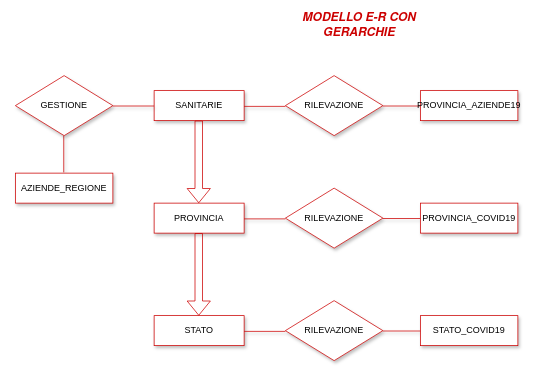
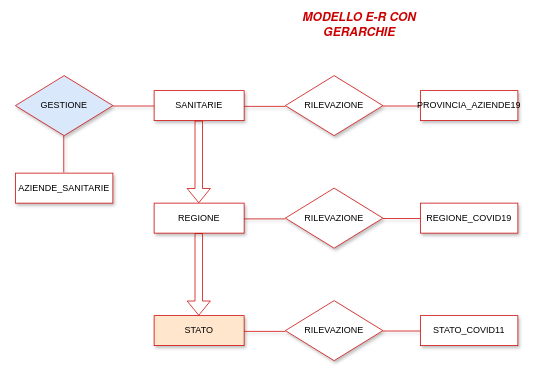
  <mxCell id="0" />
  <mxCell id="1" parent="0" />
  <mxCell id="2" value="SANITARIE" style="rounded=0;whiteSpace=wrap;html=1;strokeColor=#CC0000;shadow=1;" parent="1" vertex="1"><mxGeometry x="205" y="120" width="120" height="40" as="geometry" /></mxCell>
- <mxCell id="3" value="PROVINCIA" style="rounded=0;whiteSpace=wrap;html=1;strokeColor=#CC0000;shadow=1;" parent="1" vertex="1"><mxGeometry x="205" y="270" width="120" height="40" as="geometry" /></mxCell>
+ <mxCell id="3" value="REGIONE" style="rounded=0;whiteSpace=wrap;html=1;strokeColor=#CC0000;shadow=1;" parent="1" vertex="1"><mxGeometry x="205" y="270" width="120" height="40" as="geometry" /></mxCell>
  <mxCell id="4" value="" style="endArrow=none;html=1;exitX=1;exitY=0.5;exitDx=0;exitDy=0;strokeColor=#CC0000;shadow=1;" parent="1" edge="1"><mxGeometry width="50" height="50" relative="1" as="geometry"><mxPoint x="325" y="141" as="sourcePoint" /><mxPoint x="380" y="141" as="targetPoint" /></mxGeometry></mxCell>
  <mxCell id="5" value="RILEVAZIONE" style="rhombus;whiteSpace=wrap;html=1;strokeColor=#CC0000;shadow=1;" parent="1" vertex="1"><mxGeometry x="380" y="100" width="130" height="80" as="geometry" /></mxCell>
  <mxCell id="6" value="&lt;font color=&quot;#cc0000&quot; style=&quot;font-size: 16px&quot;&gt;&lt;i&gt;&lt;b&gt;MODELLO E-R CON GERARCHIE&lt;/b&gt;&lt;/i&gt;&lt;/font&gt;" style="text;html=1;strokeColor=none;fillColor=none;align=center;verticalAlign=middle;whiteSpace=wrap;rounded=0;shadow=1;fontFamily=Helvetica Neue;FType=g;" parent="1" vertex="1"><mxGeometry x="369" y="20" width="220" height="20" as="geometry" /></mxCell>
- <mxCell id="7" value="STATO" style="rounded=0;whiteSpace=wrap;html=1;strokeColor=#CC0000;shadow=1;" vertex="1" parent="1"><mxGeometry x="205" y="420" width="120" height="40" as="geometry" /></mxCell>
+ <mxCell id="7" value="STATO" style="rounded=0;whiteSpace=wrap;html=1;strokeColor=#CC0000;shadow=1;fillColor=#ffe6cc;" vertex="1" parent="1"><mxGeometry x="205" y="420" width="120" height="40" as="geometry" /></mxCell>
  <mxCell id="8" value="" style="endArrow=none;html=1;exitX=1;exitY=0.5;exitDx=0;exitDy=0;strokeColor=#CC0000;shadow=1;" edge="1" parent="1"><mxGeometry width="50" height="50" relative="1" as="geometry"><mxPoint x="510" y="140.5" as="sourcePoint" /><mxPoint x="565" y="140.5" as="targetPoint" /></mxGeometry></mxCell>
  <mxCell id="9" value="" style="endArrow=none;html=1;exitX=1;exitY=0.5;exitDx=0;exitDy=0;strokeColor=#CC0000;shadow=1;" edge="1" parent="1"><mxGeometry width="50" height="50" relative="1" as="geometry"><mxPoint x="325" y="291" as="sourcePoint" /><mxPoint x="380" y="291" as="targetPoint" /></mxGeometry></mxCell>
  <mxCell id="10" value="RILEVAZIONE" style="rhombus;whiteSpace=wrap;html=1;strokeColor=#CC0000;shadow=1;" vertex="1" parent="1"><mxGeometry x="380" y="250" width="130" height="80" as="geometry" /></mxCell>
  <mxCell id="11" value="" style="endArrow=none;html=1;exitX=1;exitY=0.5;exitDx=0;exitDy=0;strokeColor=#CC0000;shadow=1;" edge="1" parent="1"><mxGeometry width="50" height="50" relative="1" as="geometry"><mxPoint x="510" y="290.5" as="sourcePoint" /><mxPoint x="565" y="290.5" as="targetPoint" /></mxGeometry></mxCell>
  <mxCell id="12" value="" style="endArrow=none;html=1;exitX=1;exitY=0.5;exitDx=0;exitDy=0;strokeColor=#CC0000;shadow=1;" edge="1" parent="1"><mxGeometry width="50" height="50" relative="1" as="geometry"><mxPoint x="325" y="441" as="sourcePoint" /><mxPoint x="380" y="441" as="targetPoint" /></mxGeometry></mxCell>
  <mxCell id="13" value="RILEVAZIONE" style="rhombus;whiteSpace=wrap;html=1;strokeColor=#CC0000;shadow=1;" vertex="1" parent="1"><mxGeometry x="380" y="400" width="130" height="80" as="geometry" /></mxCell>
  <mxCell id="14" value="" style="endArrow=none;html=1;exitX=1;exitY=0.5;exitDx=0;exitDy=0;strokeColor=#CC0000;shadow=1;" edge="1" parent="1"><mxGeometry width="50" height="50" relative="1" as="geometry"><mxPoint x="510" y="440.5" as="sourcePoint" /><mxPoint x="565" y="440.5" as="targetPoint" /></mxGeometry></mxCell>
  <mxCell id="15" value="PROVINCIA_AZIENDE19" style="rounded=0;whiteSpace=wrap;html=1;strokeColor=#CC0000;shadow=1;" vertex="1" parent="1"><mxGeometry x="560" y="120" width="130" height="40" as="geometry" /></mxCell>
- <mxCell id="16" value="STATO_COVID19" style="rounded=0;whiteSpace=wrap;html=1;strokeColor=#CC0000;shadow=1;" vertex="1" parent="1"><mxGeometry x="560" y="420" width="130" height="40" as="geometry" /></mxCell>
- <mxCell id="17" value="PROVINCIA_COVID19" style="rounded=0;whiteSpace=wrap;html=1;strokeColor=#CC0000;shadow=1;" vertex="1" parent="1"><mxGeometry x="560" y="270" width="130" height="40" as="geometry" /></mxCell>
+ <mxCell id="16" value="STATO_COVID11" style="rounded=0;whiteSpace=wrap;html=1;strokeColor=#CC0000;shadow=1;" vertex="1" parent="1"><mxGeometry x="560" y="420" width="130" height="40" as="geometry" /></mxCell>
+ <mxCell id="17" value="REGIONE_COVID19" style="rounded=0;whiteSpace=wrap;html=1;strokeColor=#CC0000;shadow=1;" vertex="1" parent="1"><mxGeometry x="560" y="270" width="130" height="40" as="geometry" /></mxCell>
  <mxCell id="18" value="" style="endArrow=none;html=1;strokeColor=#CC0000;shadow=1;" edge="1" parent="1"><mxGeometry width="50" height="50" relative="1" as="geometry"><mxPoint x="84.5" y="229" as="sourcePoint" /><mxPoint x="84.5" y="180" as="targetPoint" /></mxGeometry></mxCell>
- <mxCell id="19" value="GESTIONE" style="rhombus;whiteSpace=wrap;html=1;strokeColor=#CC0000;shadow=1;" vertex="1" parent="1"><mxGeometry x="20" y="100" width="130" height="80" as="geometry" /></mxCell>
+ <mxCell id="19" value="GESTIONE" style="rhombus;whiteSpace=wrap;html=1;strokeColor=#CC0000;shadow=1;fillColor=#dae8fc;" vertex="1" parent="1"><mxGeometry x="20" y="100" width="130" height="80" as="geometry" /></mxCell>
  <mxCell id="20" value="" style="endArrow=none;html=1;exitX=1;exitY=0.5;exitDx=0;exitDy=0;strokeColor=#CC0000;shadow=1;" edge="1" parent="1"><mxGeometry width="50" height="50" relative="1" as="geometry"><mxPoint x="150" y="140.5" as="sourcePoint" /><mxPoint x="205" y="140.5" as="targetPoint" /></mxGeometry></mxCell>
- <mxCell id="21" value="AZIENDE_REGIONE" style="rounded=0;whiteSpace=wrap;html=1;strokeColor=#CC0000;shadow=1;" vertex="1" parent="1"><mxGeometry x="20" y="230" width="130" height="40" as="geometry" /></mxCell>
+ <mxCell id="21" value="AZIENDE_SANITARIE" style="rounded=0;whiteSpace=wrap;html=1;strokeColor=#CC0000;shadow=1;" vertex="1" parent="1"><mxGeometry x="20" y="230" width="130" height="40" as="geometry" /></mxCell>
  <mxCell id="22" value="" style="shape=flexArrow;html=1;strokeColor=#CC0000;" edge="1" parent="1"><mxGeometry width="50" height="50" relative="1" as="geometry"><mxPoint x="264.5" y="310" as="sourcePoint" /><mxPoint x="264.5" y="420" as="targetPoint" /></mxGeometry></mxCell>
  <mxCell id="23" value="" style="shape=flexArrow;html=1;strokeColor=#CC0000;" edge="1" parent="1"><mxGeometry width="50" height="50" relative="1" as="geometry"><mxPoint x="264.5" y="160" as="sourcePoint" /><mxPoint x="264.5" y="270" as="targetPoint" /></mxGeometry></mxCell>
